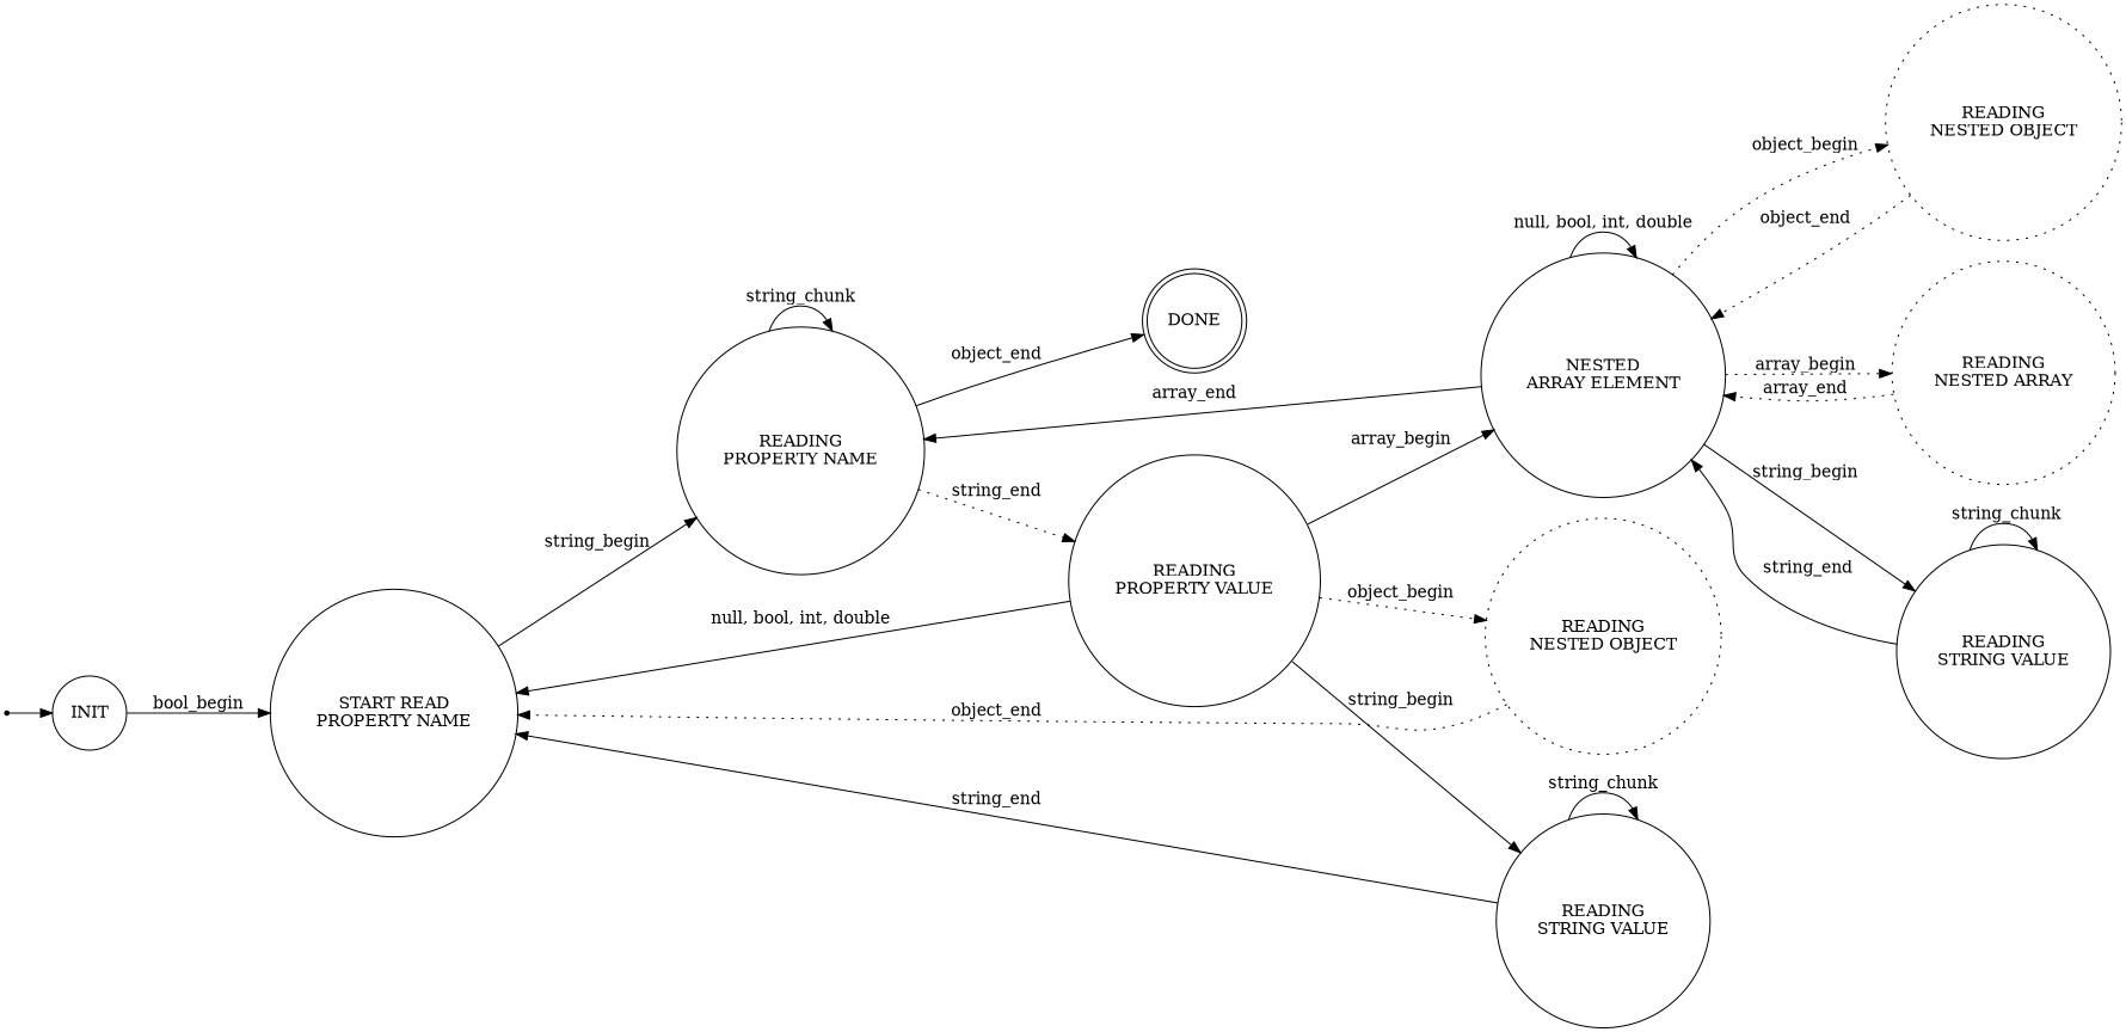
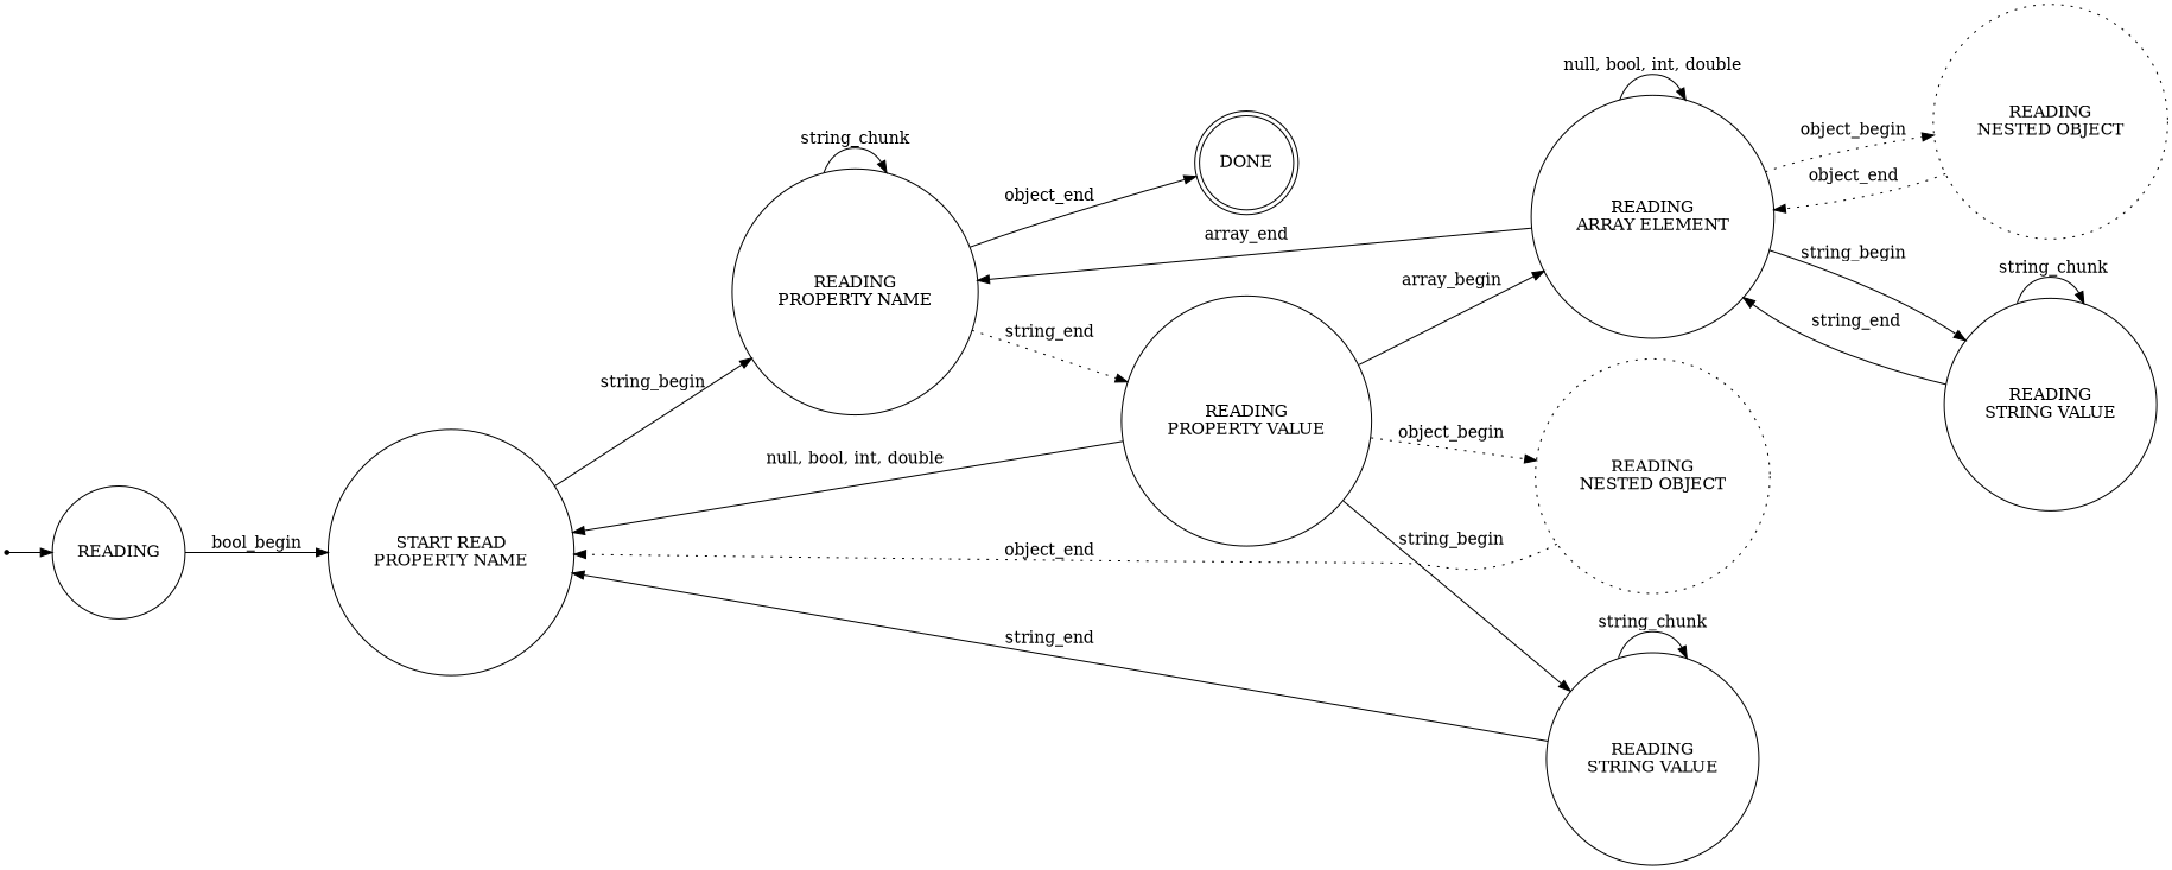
  digraph {
    rankdir=LR
    node [shape=circle]
    entry [shape=point]
-   n2 [label=INIT]
+   n2 [label=READING]
    n3 [label="START READ\nPROPERTY NAME"]
    n4 [label=DONE shape=doublecircle]
    n5 [label="READING\nPROPERTY NAME"]
    n6 [label="READING\nPROPERTY VALUE"]
    n7 [label="READING\nSTRING VALUE"]
    n8 [label="READING\nNESTED OBJECT" style=dotted]
-   n9 [label="NESTED\nARRAY ELEMENT" style=solid]
+   n9 [label="READING\nARRAY ELEMENT" style=solid]
    n10 [label="READING\nNESTED OBJECT" style=dotted]
-   n11 [label="READING\nNESTED ARRAY" style=dotted]
    n12 [label="READING\nSTRING VALUE" style=solid]
    entry -> n2
    n2 -> n3 [label=" bool_begin "]
    n3 -> n5 [label=" string_begin "]
    n5 -> n4 [label=" object_end "]
    n5 -> n5 [label=" string_chunk "]
    n5 -> n6 [label=" string_end " style=dotted]
    n6 -> n3 [label=" null, bool, int, double "]
    n6 -> n7 [label=" string_begin "]
    n6 -> n8 [label=" object_begin " style=dotted]
    n6 -> n9 [label=" array_begin " style=solid]
    n7 -> n3 [label=" string_end "]
    n7 -> n7 [label=" string_chunk "]
    n8 -> n3 [label=" object_end " style=dotted]
    n9 -> n5 [label=" array_end "]
    n9 -> n9 [label=" null, bool, int, double "]
    n9 -> n10 [label=" object_begin " style=dotted]
-   n9 -> n11 [label=" array_begin " style=dotted]
    n9 -> n12 [label=" string_begin "]
    n10 -> n9 [label=" object_end " style=dotted]
-   n11 -> n9 [label=" array_end " style=dotted]
    n12 -> n9 [label=" string_end"]
    n12 -> n12 [label=" string_chunk"]
  }
